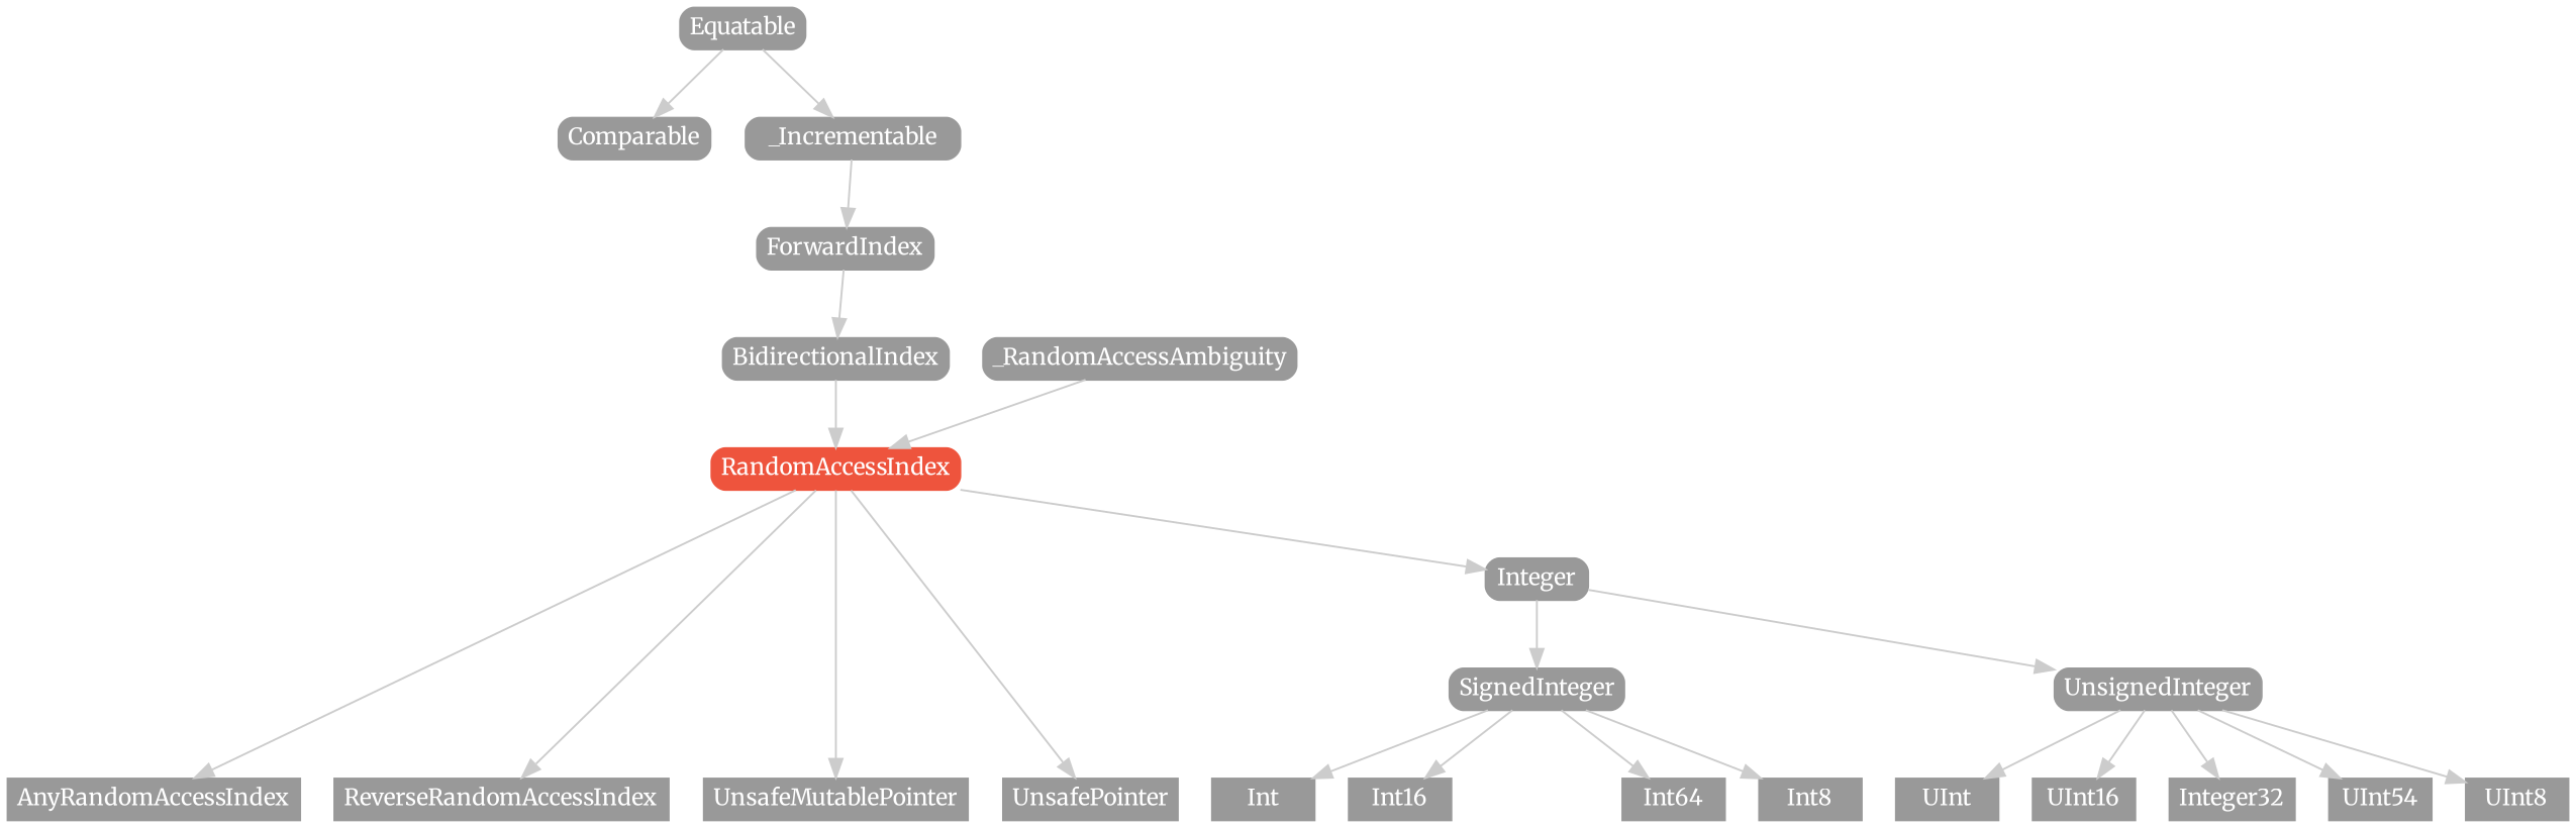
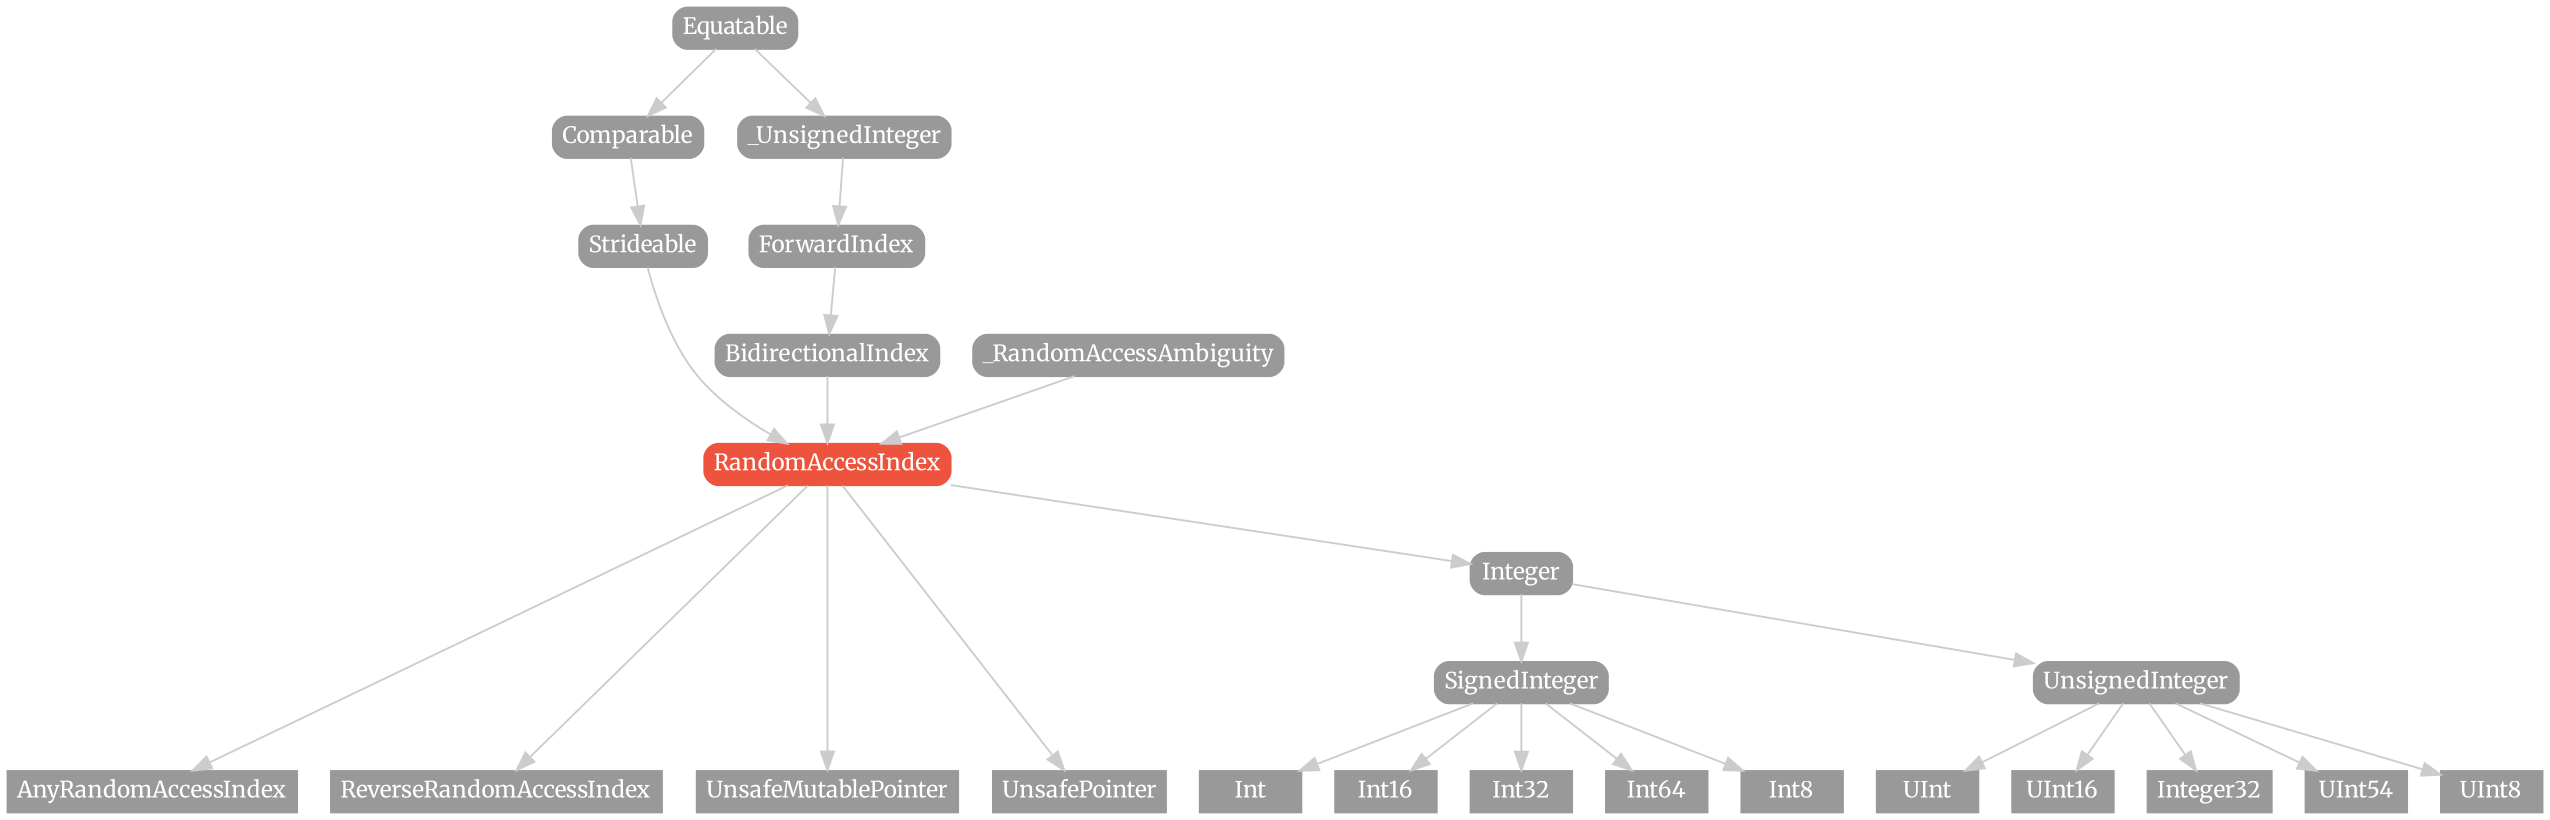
  strict digraph {
    fontname=Merriweather
    node [color="#999999" fillcolor="#999999" fontcolor=white fontname=Merriweather fontsize=12 margin="0.07,0.05" shape=box style=filled]
    edge [color="#cccccc" fontname=Merriweather]
    AnyRandomAccessIndex [height=0.3]
    Int [height=0.3]
    Int16 [height=0.3]
+   Int32 [height=0.3]
    Int64 [height=0.3]
    Int8 [height=0.3]
    ReverseRandomAccessIndex [height=0.3]
    UInt [height=0.3]
    UInt16 [height=0.3]
    n10 [height=0.3 label=Integer32]
    n11 [height=0.3 label=UInt54]
    UInt8 [height=0.3]
    UnsafeMutablePointer [height=0.3]
    UnsafePointer [height=0.3]
    BidirectionalIndex [height=0.3 style="filled,rounded"]
    RandomAccessIndex [color="#ee543d" fillcolor="#ee543d" height=0.3 style="filled,rounded"]
    Integer [height=0.3 style="filled,rounded"]
    Comparable [height=0.3 style="filled,rounded"]
+   Strideable [height=0.3 style="filled,rounded"]
    Equatable [height=0.3 style="filled,rounded"]
-   _Incrementable [height=0.3 style="filled,rounded"]
+   _Incrementable [height=0.3 style="filled,rounded" label=_UnsignedInteger]
    ForwardIndex [height=0.3 style="filled,rounded"]
    SignedInteger [height=0.3 style="filled,rounded"]
    UnsignedInteger [height=0.3 style="filled,rounded"]
    _RandomAccessAmbiguity [height=0.3 style="filled,rounded"]
    subgraph sub_1 {
      rank=max
      AnyRandomAccessIndex
      Int
      Int16
+     Int32
      Int64
      Int8
      ReverseRandomAccessIndex
      UInt
      UInt16
      n10
      n11
      UInt8
      UnsafeMutablePointer
      UnsafePointer
    }
    BidirectionalIndex -> RandomAccessIndex
    RandomAccessIndex -> AnyRandomAccessIndex
    RandomAccessIndex -> ReverseRandomAccessIndex
    RandomAccessIndex -> UnsafeMutablePointer
    RandomAccessIndex -> UnsafePointer
    RandomAccessIndex -> Integer
    Integer -> SignedInteger
    Integer -> UnsignedInteger
+   Comparable -> Strideable
+   Strideable -> RandomAccessIndex
    Equatable -> Comparable
    Equatable -> _Incrementable
    _Incrementable -> ForwardIndex
    ForwardIndex -> BidirectionalIndex
    SignedInteger -> Int
    SignedInteger -> Int16
+   SignedInteger -> Int32
    SignedInteger -> Int64
    SignedInteger -> Int8
    UnsignedInteger -> UInt
    UnsignedInteger -> UInt16
    UnsignedInteger -> n10
    UnsignedInteger -> n11
    UnsignedInteger -> UInt8
    _RandomAccessAmbiguity -> RandomAccessIndex
  }
